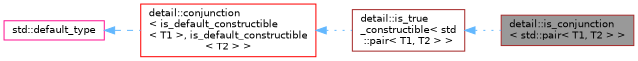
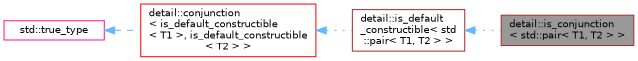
  digraph {
    rankdir=LR
    node [color=brown fillcolor=white fontname=Helvetica fontsize=10 shape=box style=filled]
    edge [color=steelblue1 dir=back fontname=Helvetica fontsize=10 labelfontname=Helvetica labelfontsize=10 style=dotted]
    n1 [fillcolor=grey60 fontcolor=black height=0.2 label="detail::is_conjunction\l\< std::pair\< T1, T2 \> \>" width=0.4]
-   n2 [height=0.2 label="detail::is_true\l_constructible\< std\l::pair\< T1, T2 \> \>" width=0.4]
+   n2 [height=0.2 label="detail::is_default\l_constructible\< std\l::pair\< T1, T2 \> \>" width=0.4]
    n3 [color=red height=0.2 label="detail::conjunction\l\< is_default_constructible\l\< T1 \>, is_default_constructible\l\< T2 \> \>" width=0.4]
-   n4 [color=deeppink height=0.2 label="std::default_type" width=0.4]
+   n4 [color=deeppink height=0.2 label="std::true_type" width=0.4]
    n2 -> n1
    n3 -> n2
    n4 -> n3 [style=dashed]
  }
